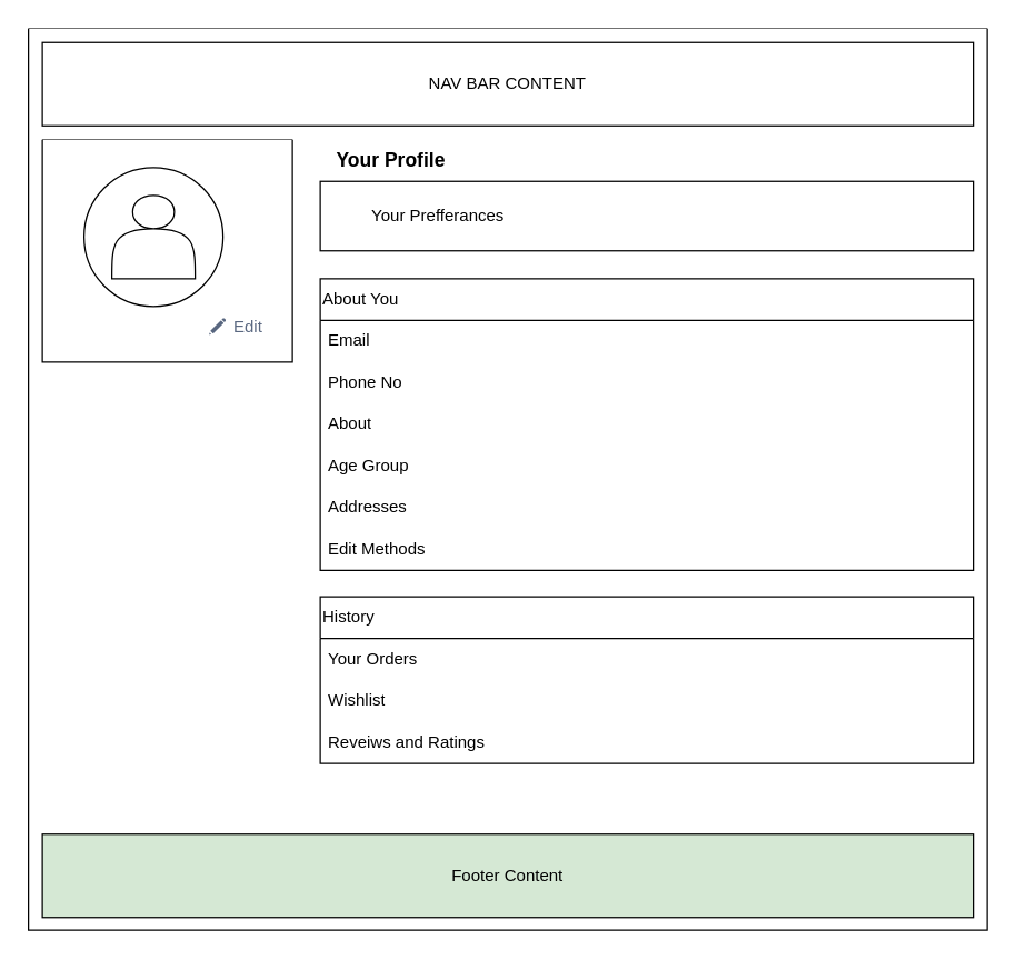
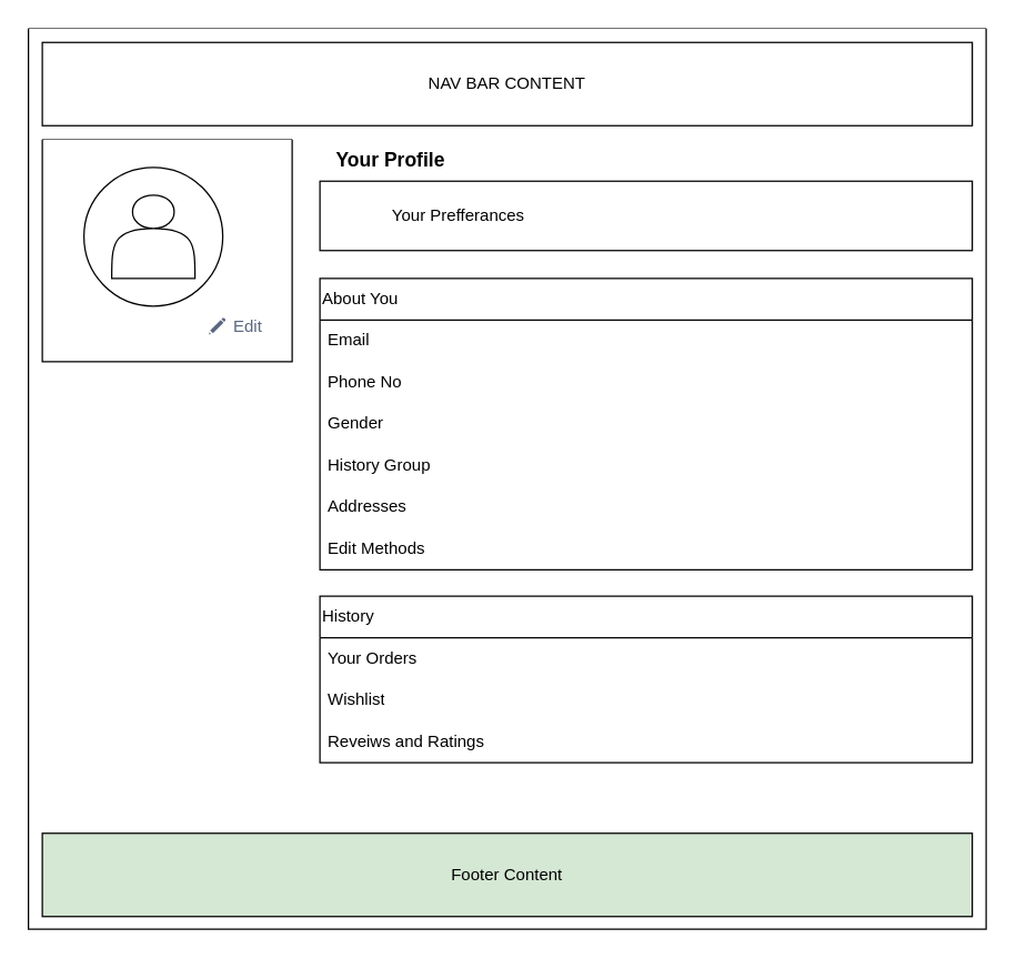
  <mxCell id="0" />
  <mxCell id="1" parent="0" />
  <mxCell id="2" value="" style="swimlane;startSize=0;gradientColor=default;swimlaneFillColor=default;" vertex="1" parent="1"><mxGeometry x="20" y="20" width="690" height="649" as="geometry" /></mxCell>
  <mxCell id="3" value="NAV BAR CONTENT" style="rounded=0;whiteSpace=wrap;html=1;" vertex="1" parent="2"><mxGeometry x="10" y="10" width="670" height="60" as="geometry" /></mxCell>
  <mxCell id="4" value="Footer Content" style="rounded=0;whiteSpace=wrap;html=1;fillColor=#d5e8d4;" vertex="1" parent="2"><mxGeometry x="10" y="580" width="670" height="60" as="geometry" /></mxCell>
  <mxCell id="5" value="" style="swimlane;startSize=0;gradientColor=default;swimlaneFillColor=default;" vertex="1" parent="2"><mxGeometry x="10" y="80" width="180" height="160" as="geometry" /></mxCell>
  <mxCell id="6" value="" style="ellipse;whiteSpace=wrap;html=1;aspect=fixed;" vertex="1" parent="5"><mxGeometry x="30" y="20" width="100" height="100" as="geometry" /></mxCell>
  <mxCell id="7" value="" style="shape=actor;whiteSpace=wrap;html=1;" vertex="1" parent="5"><mxGeometry x="50" y="40" width="60" height="60" as="geometry" /></mxCell>
  <mxCell id="8" value="Edit" style="rounded=1;align=left;fillColor=none;strokeColor=none;html=1;fontColor=#596780;fontSize=12;spacingLeft=26;" vertex="1" parent="5"><mxGeometry x="110" y="120" width="50" height="29" as="geometry" /></mxCell>
  <mxCell id="9" value="" style="shape=mxgraph.mscae.intune.subscription_portal;fillColor=#596780;strokeColor=none;fontColor=#ffffff;labelPosition=right;verticalLabelPosition=middle;align=left;verticalAlign=middle;html=1;spacingLeft=5" vertex="1" parent="8"><mxGeometry y="0.5" width="12" height="12" relative="1" as="geometry"><mxPoint x="10" y="-6" as="offset" /></mxGeometry></mxCell>
  <mxCell id="10" value="Your Profile" style="text;html=1;align=left;verticalAlign=middle;whiteSpace=wrap;rounded=0;fontStyle=1;fontSize=14;" vertex="1" parent="2"><mxGeometry x="220" y="80" width="120" height="30" as="geometry" /></mxCell>
  <mxCell id="11" value="" style="rounded=0;whiteSpace=wrap;html=1;" vertex="1" parent="2"><mxGeometry x="210" y="110" width="470" height="50" as="geometry" /></mxCell>
- <mxCell id="12" value="Your Prefferances" style="text;html=1;align=center;verticalAlign=middle;whiteSpace=wrap;rounded=0;" vertex="1" parent="2"><mxGeometry x="210" y="120" width="170" height="30" as="geometry" /></mxCell>
+ <mxCell id="12" value="Your Prefferances" style="text;html=1;align=center;verticalAlign=middle;whiteSpace=wrap;rounded=0;" vertex="1" parent="2"><mxGeometry x="225" y="120" width="170" height="30" as="geometry" /></mxCell>
  <mxCell id="13" value="About You" style="swimlane;fontStyle=0;childLayout=stackLayout;horizontal=1;startSize=30;horizontalStack=0;resizeParent=1;resizeParentMax=0;resizeLast=0;collapsible=1;marginBottom=0;whiteSpace=wrap;html=1;align=left;" vertex="1" parent="2"><mxGeometry x="210" y="180" width="470" height="210" as="geometry" /></mxCell>
  <mxCell id="14" value="Email" style="text;strokeColor=none;fillColor=none;align=left;verticalAlign=middle;spacingLeft=4;spacingRight=4;overflow=hidden;points=[[0,0.5],[1,0.5]];portConstraint=eastwest;rotatable=0;whiteSpace=wrap;html=1;" vertex="1" parent="13"><mxGeometry y="30" width="470" height="30" as="geometry" /></mxCell>
  <mxCell id="15" value="Phone No" style="text;strokeColor=none;fillColor=none;align=left;verticalAlign=middle;spacingLeft=4;spacingRight=4;overflow=hidden;points=[[0,0.5],[1,0.5]];portConstraint=eastwest;rotatable=0;whiteSpace=wrap;html=1;" vertex="1" parent="13"><mxGeometry y="60" width="470" height="30" as="geometry" /></mxCell>
- <mxCell id="16" value="About" style="text;strokeColor=none;fillColor=none;align=left;verticalAlign=middle;spacingLeft=4;spacingRight=4;overflow=hidden;points=[[0,0.5],[1,0.5]];portConstraint=eastwest;rotatable=0;whiteSpace=wrap;html=1;" vertex="1" parent="13"><mxGeometry y="90" width="470" height="30" as="geometry" /></mxCell>
- <mxCell id="17" value="Age Group" style="text;strokeColor=none;fillColor=none;align=left;verticalAlign=middle;spacingLeft=4;spacingRight=4;overflow=hidden;points=[[0,0.5],[1,0.5]];portConstraint=eastwest;rotatable=0;whiteSpace=wrap;html=1;" vertex="1" parent="13"><mxGeometry y="120" width="470" height="30" as="geometry" /></mxCell>
+ <mxCell id="16" value="Gender" style="text;strokeColor=none;fillColor=none;align=left;verticalAlign=middle;spacingLeft=4;spacingRight=4;overflow=hidden;points=[[0,0.5],[1,0.5]];portConstraint=eastwest;rotatable=0;whiteSpace=wrap;html=1;" vertex="1" parent="13"><mxGeometry y="90" width="470" height="30" as="geometry" /></mxCell>
+ <mxCell id="17" value="History Group" style="text;strokeColor=none;fillColor=none;align=left;verticalAlign=middle;spacingLeft=4;spacingRight=4;overflow=hidden;points=[[0,0.5],[1,0.5]];portConstraint=eastwest;rotatable=0;whiteSpace=wrap;html=1;" vertex="1" parent="13"><mxGeometry y="120" width="470" height="30" as="geometry" /></mxCell>
  <mxCell id="18" value="Addresses" style="text;strokeColor=none;fillColor=none;align=left;verticalAlign=middle;spacingLeft=4;spacingRight=4;overflow=hidden;points=[[0,0.5],[1,0.5]];portConstraint=eastwest;rotatable=0;whiteSpace=wrap;html=1;" vertex="1" parent="13"><mxGeometry y="150" width="470" height="30" as="geometry" /></mxCell>
  <mxCell id="19" value="Edit Methods" style="text;strokeColor=none;fillColor=none;align=left;verticalAlign=middle;spacingLeft=4;spacingRight=4;overflow=hidden;points=[[0,0.5],[1,0.5]];portConstraint=eastwest;rotatable=0;whiteSpace=wrap;html=1;" vertex="1" parent="13"><mxGeometry y="180" width="470" height="30" as="geometry" /></mxCell>
  <mxCell id="20" value="History" style="swimlane;fontStyle=0;childLayout=stackLayout;horizontal=1;startSize=30;horizontalStack=0;resizeParent=1;resizeParentMax=0;resizeLast=0;collapsible=1;marginBottom=0;whiteSpace=wrap;html=1;align=left;" vertex="1" parent="2"><mxGeometry x="210" y="409" width="470" height="120" as="geometry" /></mxCell>
  <mxCell id="21" value="Your Orders" style="text;strokeColor=none;fillColor=none;align=left;verticalAlign=middle;spacingLeft=4;spacingRight=4;overflow=hidden;points=[[0,0.5],[1,0.5]];portConstraint=eastwest;rotatable=0;whiteSpace=wrap;html=1;" vertex="1" parent="20"><mxGeometry y="30" width="470" height="30" as="geometry" /></mxCell>
  <mxCell id="22" value="Wishlist" style="text;strokeColor=none;fillColor=none;align=left;verticalAlign=middle;spacingLeft=4;spacingRight=4;overflow=hidden;points=[[0,0.5],[1,0.5]];portConstraint=eastwest;rotatable=0;whiteSpace=wrap;html=1;" vertex="1" parent="20"><mxGeometry y="60" width="470" height="30" as="geometry" /></mxCell>
  <mxCell id="23" value="Reveiws and Ratings&amp;nbsp;" style="text;strokeColor=none;fillColor=none;align=left;verticalAlign=middle;spacingLeft=4;spacingRight=4;overflow=hidden;points=[[0,0.5],[1,0.5]];portConstraint=eastwest;rotatable=0;whiteSpace=wrap;html=1;" vertex="1" parent="20"><mxGeometry y="90" width="470" height="30" as="geometry" /></mxCell>
